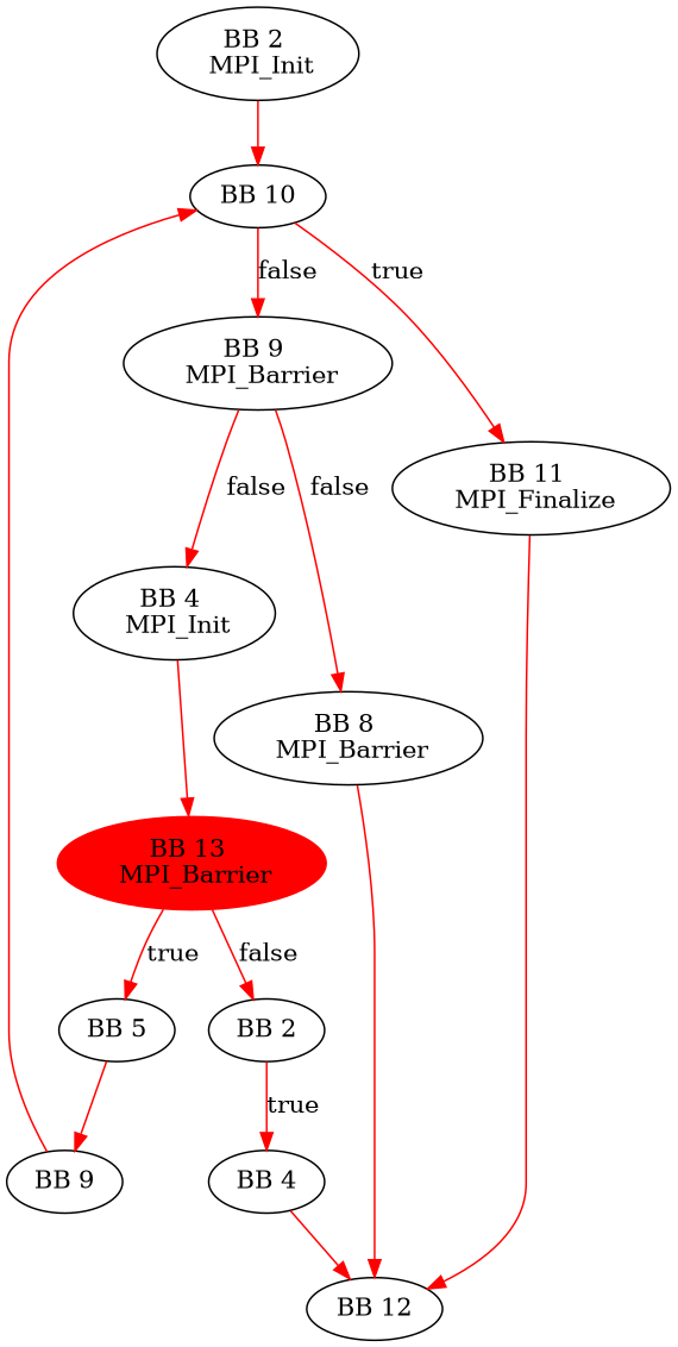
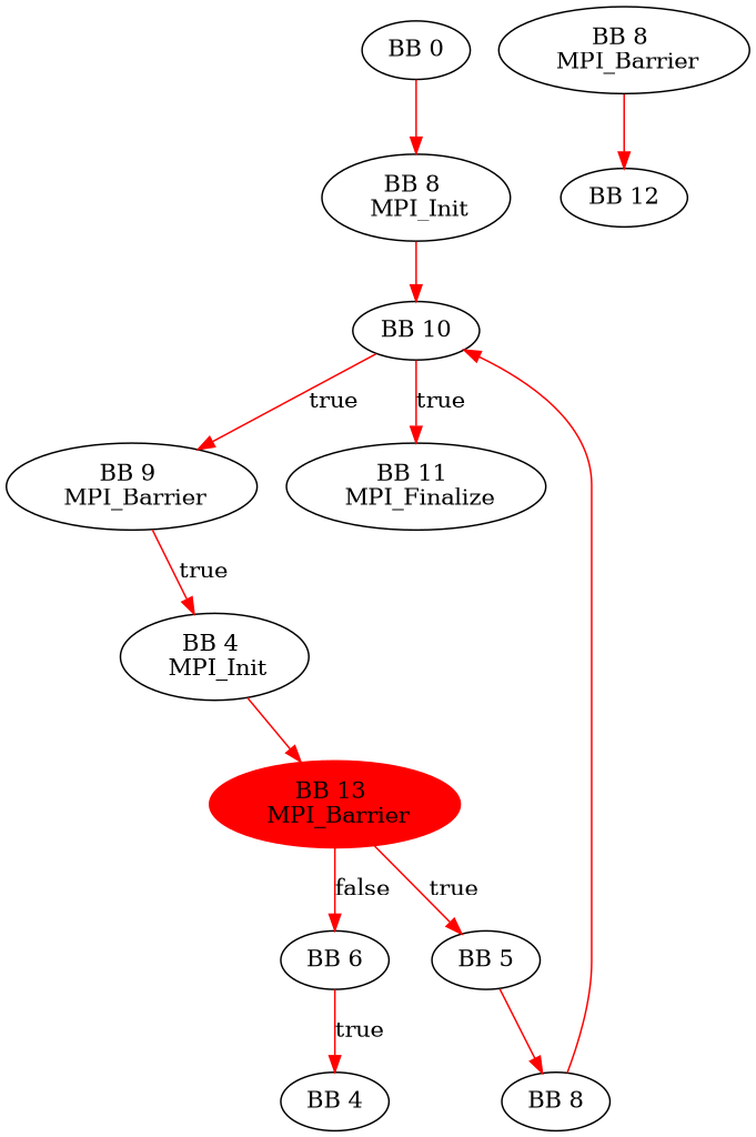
  digraph {
    node [shape=ellipse]
    edge [color=red]
-   n2 [label="BB 2 \n MPI_Init"]
+   n1 [label="BB 0"]
+   n2 [label="BB 8 \n MPI_Init"]
    n3 [label="BB 10"]
    n4 [label="BB 9 \n MPI_Barrier"]
    n5 [label="BB 11 \n MPI_Finalize"]
    n6 [label="BB 4 \n MPI_Init"]
    n7 [label="BB 8 \n MPI_Barrier"]
    n8 [label="BB 12"]
    n9 [color=red label="BB 13 \n MPI_Barrier" style=filled]
    n10 [label="BB 5"]
-   n11 [label="BB 2"]
-   n12 [label="BB 9"]
+   n11 [label="BB 6"]
+   n12 [label="BB 8"]
    n13 [label="BB 4"]
+   n1 -> n2
    n2 -> n3
-   n3 -> n4 [label=false]
+   n3 -> n4 [label=true]
    n3 -> n5 [label=true]
-   n4 -> n6 [label=false]
-   n4 -> n7 [label=false]
-   n5 -> n8
+   n4 -> n6 [label=true]
    n6 -> n9
    n7 -> n8
    n9 -> n10 [label=true]
    n9 -> n11 [label=false]
    n10 -> n12
    n11 -> n13 [label=true]
    n12 -> n3
-   n13 -> n8
  }
